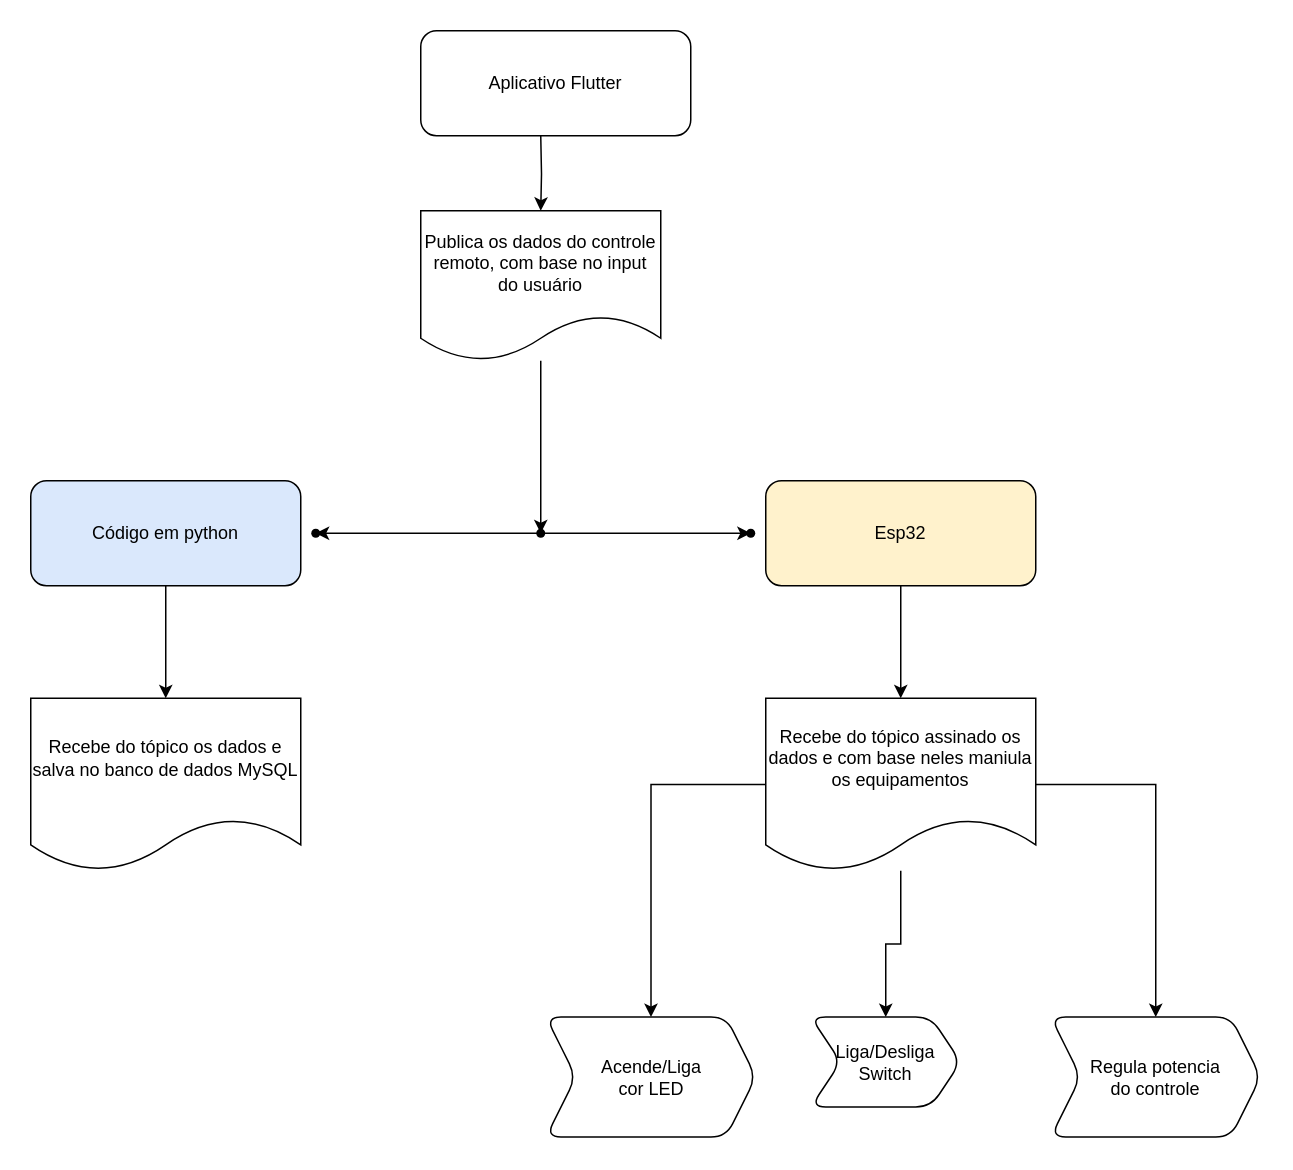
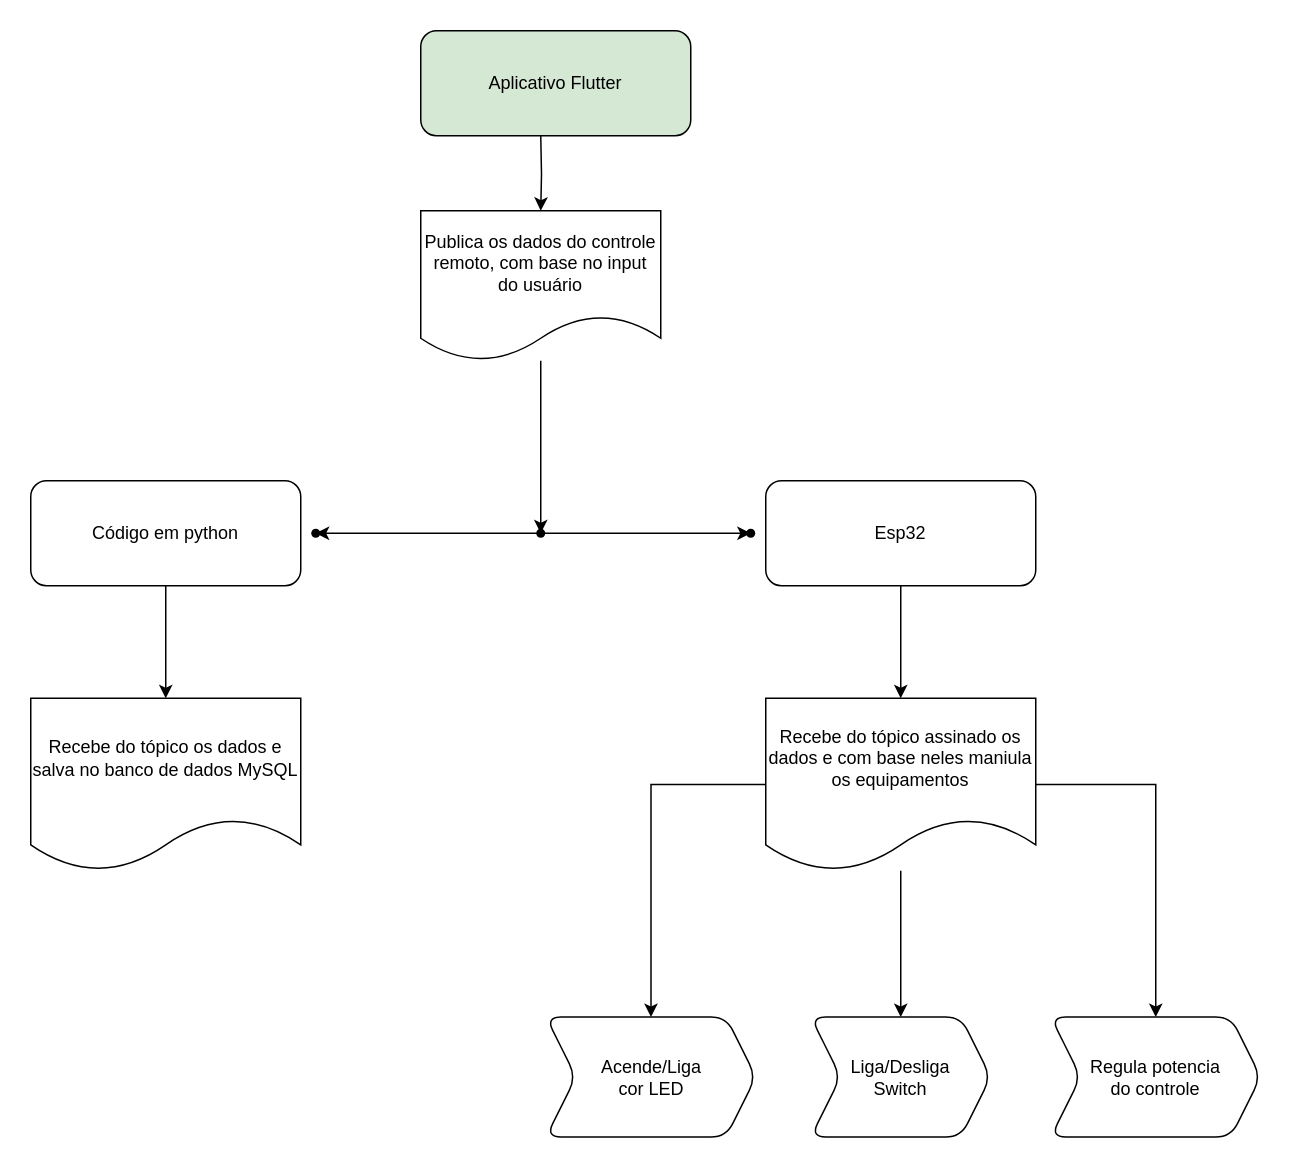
  <mxCell id="0" />
  <mxCell id="1" parent="0" />
  <mxCell id="2" value="" style="edgeStyle=orthogonalEdgeStyle;rounded=0;orthogonalLoop=1;jettySize=auto;html=1;" edge="1" parent="1" target="5"><mxGeometry relative="1" as="geometry"><mxPoint x="360" y="90" as="sourcePoint" /></mxGeometry></mxCell>
- <mxCell id="3" value="Aplicativo Flutter" style="rounded=1;whiteSpace=wrap;html=1;fontSize=12;glass=0;strokeWidth=1;shadow=0;" parent="1" vertex="1"><mxGeometry x="280" width="180" height="70" as="geometry" y="20" /></mxCell>
+ <mxCell id="3" value="Aplicativo Flutter" style="rounded=1;whiteSpace=wrap;html=1;fontSize=12;glass=0;strokeWidth=1;shadow=0;fillColor=#d5e8d4;" parent="1" vertex="1"><mxGeometry x="280" width="180" height="70" as="geometry" y="20" /></mxCell>
  <mxCell id="4" value="" style="edgeStyle=orthogonalEdgeStyle;rounded=0;orthogonalLoop=1;jettySize=auto;html=1;" edge="1" parent="1" source="5" target="10"><mxGeometry relative="1" as="geometry"><Array as="points"><mxPoint x="360" y="355" /></Array></mxGeometry></mxCell>
  <mxCell id="5" value="Publica os dados do controle remoto, com base no input do usuário" style="shape=document;whiteSpace=wrap;html=1;boundedLbl=1;rounded=1;glass=0;strokeWidth=1;shadow=0;" vertex="1" parent="1"><mxGeometry x="280" y="140" width="160" height="100" as="geometry" /></mxCell>
  <mxCell id="6" value="" style="edgeStyle=orthogonalEdgeStyle;rounded=0;orthogonalLoop=1;jettySize=auto;html=1;" edge="1" parent="1" source="7" target="12"><mxGeometry relative="1" as="geometry" /></mxCell>
- <mxCell id="7" value="Código em python" style="rounded=1;whiteSpace=wrap;html=1;fontSize=12;glass=0;strokeWidth=1;shadow=0;fillColor=#dae8fc;" vertex="1" parent="1"><mxGeometry y="320" width="180" height="70" as="geometry" x="20" /></mxCell>
+ <mxCell id="7" value="Código em python" style="rounded=1;whiteSpace=wrap;html=1;fontSize=12;glass=0;strokeWidth=1;shadow=0;" vertex="1" parent="1"><mxGeometry y="320" width="180" height="70" as="geometry" x="20" /></mxCell>
  <mxCell id="8" value="" style="edgeStyle=orthogonalEdgeStyle;rounded=0;orthogonalLoop=1;jettySize=auto;html=1;" edge="1" parent="1" source="10" target="11"><mxGeometry relative="1" as="geometry" /></mxCell>
  <mxCell id="9" value="" style="edgeStyle=orthogonalEdgeStyle;rounded=0;orthogonalLoop=1;jettySize=auto;html=1;" edge="1" parent="1" source="10" target="15"><mxGeometry relative="1" as="geometry" /></mxCell>
  <mxCell id="10" value="" style="shape=waypoint;sketch=0;size=6;pointerEvents=1;points=[];fillColor=default;resizable=0;rotatable=0;perimeter=centerPerimeter;snapToPoint=1;rounded=1;glass=0;strokeWidth=1;shadow=0;" vertex="1" parent="1"><mxGeometry x="350" y="345" width="20" height="20" as="geometry" /></mxCell>
  <mxCell id="11" value="" style="shape=waypoint;sketch=0;size=6;pointerEvents=1;points=[];fillColor=default;resizable=0;rotatable=0;perimeter=centerPerimeter;snapToPoint=1;rounded=1;glass=0;strokeWidth=1;shadow=0;" vertex="1" parent="1"><mxGeometry x="200" y="345" width="20" height="20" as="geometry" /></mxCell>
  <mxCell id="12" value="Recebe do tópico os dados e salva no banco de dados MySQL" style="shape=document;whiteSpace=wrap;html=1;boundedLbl=1;rounded=1;glass=0;strokeWidth=1;shadow=0;" vertex="1" parent="1"><mxGeometry y="465" width="180" height="115" as="geometry" x="20" /></mxCell>
  <mxCell id="13" value="" style="edgeStyle=orthogonalEdgeStyle;rounded=0;orthogonalLoop=1;jettySize=auto;html=1;" edge="1" parent="1" source="14" target="19"><mxGeometry relative="1" as="geometry" /></mxCell>
- <mxCell id="14" value="Esp32" style="rounded=1;whiteSpace=wrap;html=1;fontSize=12;glass=0;strokeWidth=1;shadow=0;fillColor=#fff2cc;" vertex="1" parent="1"><mxGeometry x="510" y="320" width="180" height="70" as="geometry" /></mxCell>
+ <mxCell id="14" value="Esp32" style="rounded=1;whiteSpace=wrap;html=1;fontSize=12;glass=0;strokeWidth=1;shadow=0;" vertex="1" parent="1"><mxGeometry x="510" y="320" width="180" height="70" as="geometry" /></mxCell>
  <mxCell id="15" value="" style="shape=waypoint;sketch=0;size=6;pointerEvents=1;points=[];fillColor=default;resizable=0;rotatable=0;perimeter=centerPerimeter;snapToPoint=1;rounded=1;glass=0;strokeWidth=1;shadow=0;" vertex="1" parent="1"><mxGeometry x="490" y="345" width="20" height="20" as="geometry" /></mxCell>
  <mxCell id="16" value="" style="edgeStyle=orthogonalEdgeStyle;rounded=0;orthogonalLoop=1;jettySize=auto;html=1;" edge="1" parent="1" source="19" target="20"><mxGeometry relative="1" as="geometry" /></mxCell>
  <mxCell id="17" value="" style="edgeStyle=orthogonalEdgeStyle;rounded=0;orthogonalLoop=1;jettySize=auto;html=1;" edge="1" parent="1" source="19" target="21"><mxGeometry relative="1" as="geometry" /></mxCell>
  <mxCell id="18" value="" style="edgeStyle=orthogonalEdgeStyle;rounded=0;orthogonalLoop=1;jettySize=auto;html=1;" edge="1" parent="1" source="19" target="22"><mxGeometry relative="1" as="geometry" /></mxCell>
  <mxCell id="19" value="Recebe do tópico assinado os dados e com base neles maniula os equipamentos" style="shape=document;whiteSpace=wrap;html=1;boundedLbl=1;rounded=1;glass=0;strokeWidth=1;shadow=0;" vertex="1" parent="1"><mxGeometry x="510" y="465" width="180" height="115" as="geometry" /></mxCell>
  <mxCell id="20" value="Acende/Liga&lt;br&gt;cor LED" style="shape=step;perimeter=stepPerimeter;whiteSpace=wrap;html=1;fixedSize=1;rounded=1;glass=0;strokeWidth=1;shadow=0;" vertex="1" parent="1"><mxGeometry x="363.5" y="677.5" width="140" height="80" as="geometry" /></mxCell>
- <mxCell id="21" value="Liga/Desliga&lt;br&gt;Switch" style="shape=step;perimeter=stepPerimeter;whiteSpace=wrap;html=1;fixedSize=1;rounded=1;glass=0;strokeWidth=1;shadow=0;" vertex="1" parent="1"><mxGeometry x="540" y="677.5" width="100" height="60" as="geometry" /></mxCell>
+ <mxCell id="21" value="Liga/Desliga&lt;br&gt;Switch" style="shape=step;perimeter=stepPerimeter;whiteSpace=wrap;html=1;fixedSize=1;rounded=1;glass=0;strokeWidth=1;shadow=0;" vertex="1" parent="1"><mxGeometry x="540" y="677.5" width="120" height="80" as="geometry" /></mxCell>
  <mxCell id="22" value="Regula potencia&lt;br&gt;do controle" style="shape=step;perimeter=stepPerimeter;whiteSpace=wrap;html=1;fixedSize=1;rounded=1;glass=0;strokeWidth=1;shadow=0;" vertex="1" parent="1"><mxGeometry x="700" y="677.5" width="140" height="80" as="geometry" /></mxCell>
